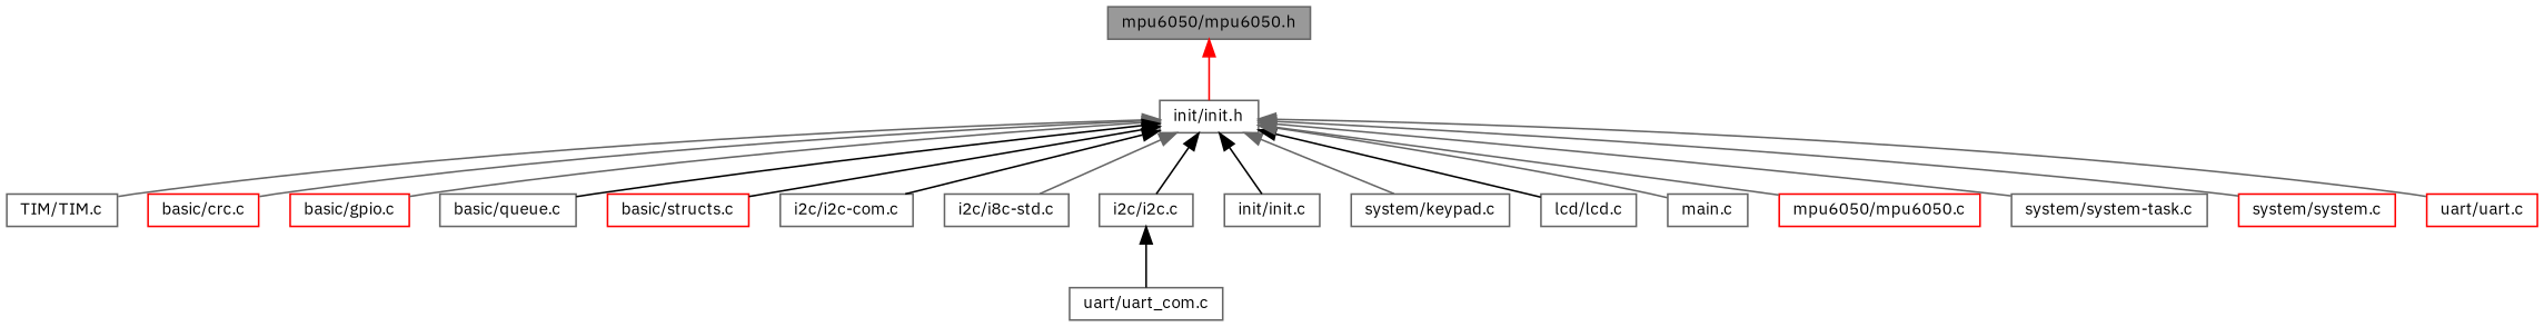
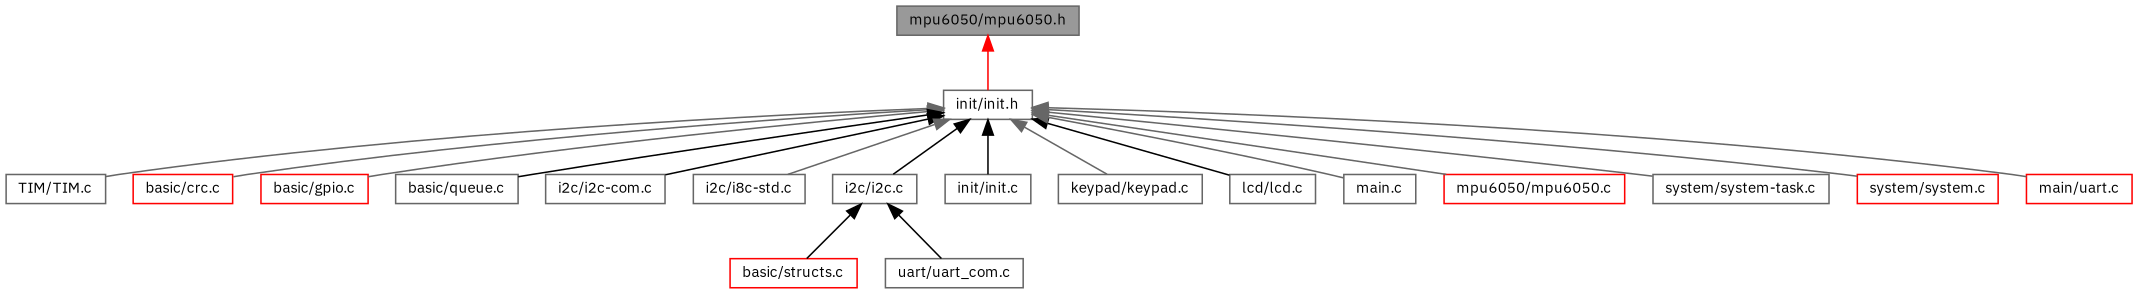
  digraph {
    fontname="IBM Plex Sans"
    node [color=gray40 fillcolor=white fontname="IBM Plex Sans" fontsize=10 shape=box style=filled]
    edge [color=gray40 dir=back fontname="IBM Plex Sans" fontsize=10 labelfontname=Helvetica labelfontsize=10 style=solid]
    n1 [fillcolor=grey60 fontcolor=black height=0.2 label="mpu6050/mpu6050.h" width=0.4]
    n2 [height=0.2 label="init/init.h" width=0.4]
    n3 [height=0.2 label="TIM/TIM.c" width=0.4]
    n4 [color=red height=0.2 label="basic/crc.c" width=0.4]
    n5 [color=red height=0.2 label="basic/gpio.c" width=0.4]
    n6 [height=0.2 label="basic/queue.c" width=0.4]
    n7 [color=red height=0.2 label="basic/structs.c" width=0.4]
    n8 [height=0.2 label="i2c/i2c-com.c" width=0.4]
    n9 [height=0.2 label="i2c/i8c-std.c" width=0.4]
    n10 [height=0.2 label="i2c/i2c.c" width=0.4]
    n11 [height=0.2 label="init/init.c" width=0.4]
-   n12 [height=0.2 label="system/keypad.c" width=0.4]
+   n12 [height=0.2 label="keypad/keypad.c" width=0.4]
    n13 [height=0.2 label="lcd/lcd.c" width=0.4]
    n14 [height=0.2 label="main.c" width=0.4]
    n15 [color=red height=0.2 label="mpu6050/mpu6050.c" width=0.4]
    n16 [height=0.2 label="system/system-task.c" width=0.4]
    n17 [color=red height=0.2 label="system/system.c" width=0.4]
-   n18 [color=red height=0.2 label="uart/uart.c" width=0.4]
+   n18 [color=red height=0.2 label="main/uart.c" width=0.4]
    n19 [height=0.2 label="uart/uart_com.c" width=0.4]
    n1 -> n2 [color=red]
    n2 -> n3
    n2 -> n4
    n2 -> n5
    n2 -> n6 [color=black]
-   n2 -> n7 [color=black]
+   n10 -> n7 [color=black]
    n2 -> n8 [color=black]
    n2 -> n9
    n2 -> n10 [color=black]
    n2 -> n11 [color=black]
    n2 -> n12
    n2 -> n13 [color=black]
    n2 -> n14
    n2 -> n15
    n2 -> n16
    n2 -> n17
    n2 -> n18
    n10 -> n19 [color=black]
  }
